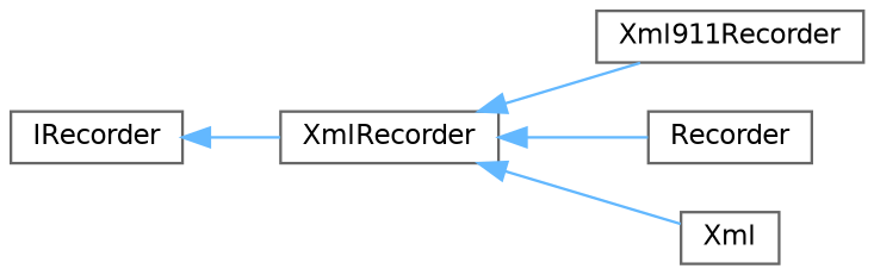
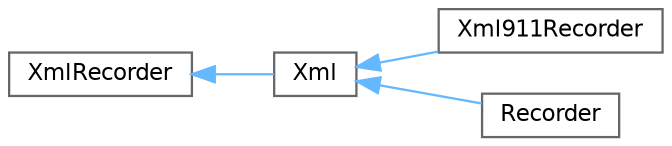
  digraph {
    rankdir=LR
    node [color=grey40 fillcolor=white fontname=Helvetica fontsize=10 shape=box style=filled]
    edge [color=steelblue1 dir=back fontname=Helvetica fontsize=10 labelfontname=Helvetica labelfontsize=10 style=solid]
-   n1 [height=0.2 label=IRecorder width=0.4]
    n2 [height=0.2 label=XmlRecorder width=0.4]
    n3 [height=0.2 label=Xml911Recorder width=0.4]
    n4 [height=0.2 label=Recorder width=0.4]
    n5 [height=0.2 label=Xml width=0.4]
-   n1 -> n2
-   n2 -> n3
-   n2 -> n4
+   n5 -> n3
+   n5 -> n4
    n2 -> n5
  }
